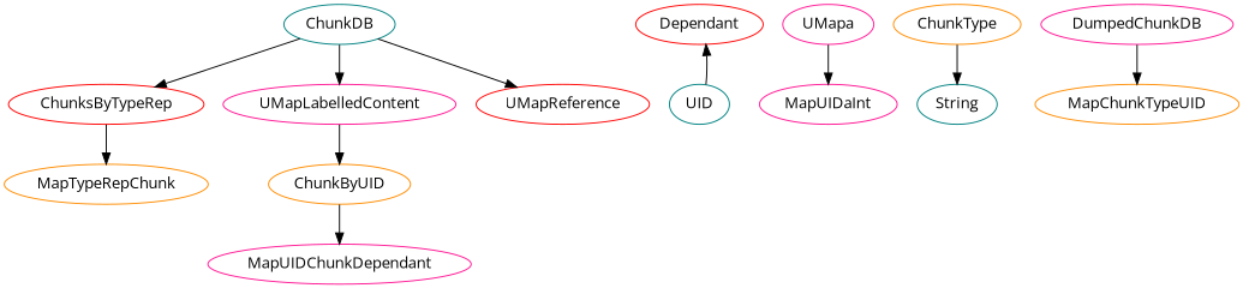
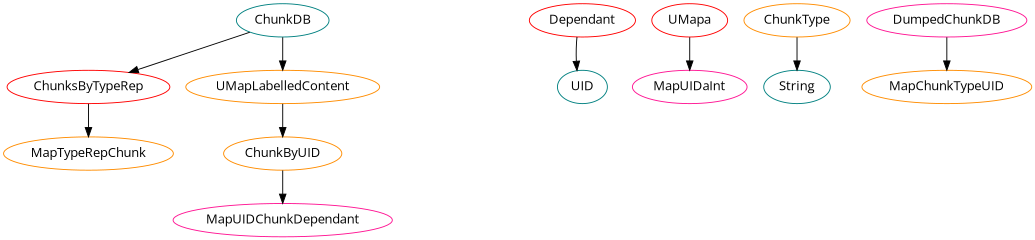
  digraph {
    fontname="Open Sans"
    node [color=darkorange fontname="Open Sans"]
    edge [fontname="Open Sans"]
    n1 [color=teal label=ChunkDB shape=oval]
    n2 [label=ChunkByUID shape=oval]
    n3 [color=red label=ChunksByTypeRep shape=oval]
-   UMapLabelledContent [color=deeppink]
-   UMapReference [color=red]
+   UMapLabelledContent
    n6 [color=red label=Dependant shape=oval]
    UID [color=teal]
    MapUIDChunkDependant [color=deeppink]
    MapTypeRepChunk
-   n10 [color=deeppink label=UMapa shape=oval]
+   n10 [color=red label=UMapa shape=oval]
    MapUIDaInt [color=deeppink]
    n12 [label=ChunkType shape=oval]
    String [color=teal]
    n14 [color=deeppink label=DumpedChunkDB shape=oval]
    MapChunkTypeUID
    subgraph sub_1 {
      subgraph sub_2 {
        n1
        n2
        n3
        UMapLabelledContent
-       UMapReference
      }
      subgraph sub_3 {
        n6
        UID
      }
      subgraph sub_4 {
        n2
        MapUIDChunkDependant
      }
      subgraph sub_5 {
        n3
        MapTypeRepChunk
      }
      subgraph sub_6 {
        n10
        MapUIDaInt
      }
    }
    subgraph sub_7 {
      subgraph sub_8 {
        n12
        String
      }
      subgraph sub_9 {
        n14
        MapChunkTypeUID
      }
    }
    subgraph sub_10 {
    }
    subgraph sub_11 {
    }
    n1 -> n3
    n1 -> UMapLabelledContent
-   n1 -> UMapReference
    n2 -> MapUIDChunkDependant
    n3 -> MapTypeRepChunk
    UMapLabelledContent -> n2
-   UID -> n6
+   n6 -> UID
    n10 -> MapUIDaInt
    n12 -> String
    n14 -> MapChunkTypeUID
  }
